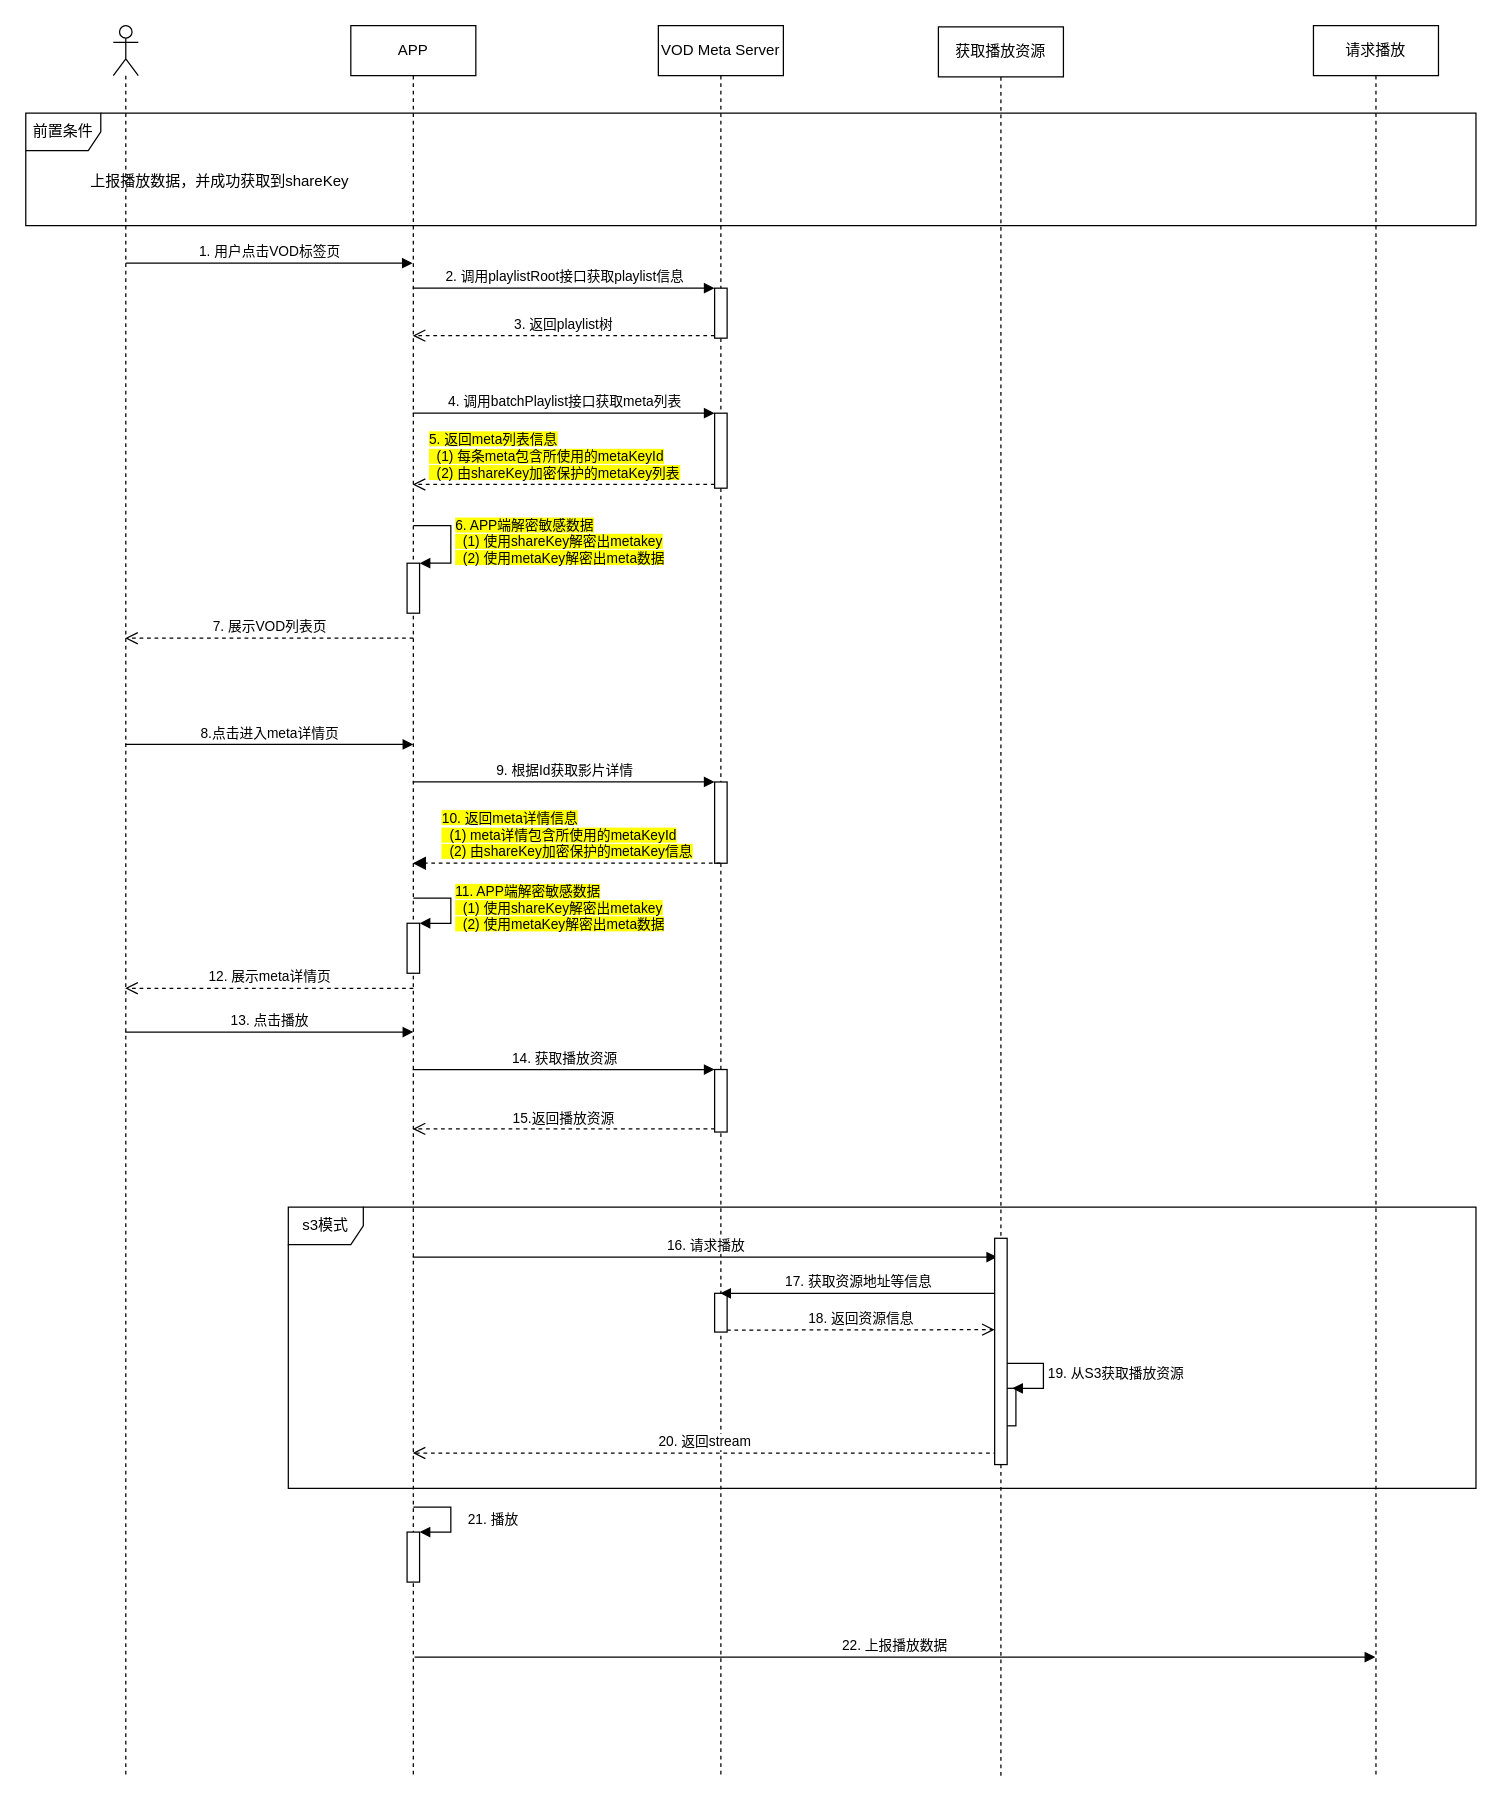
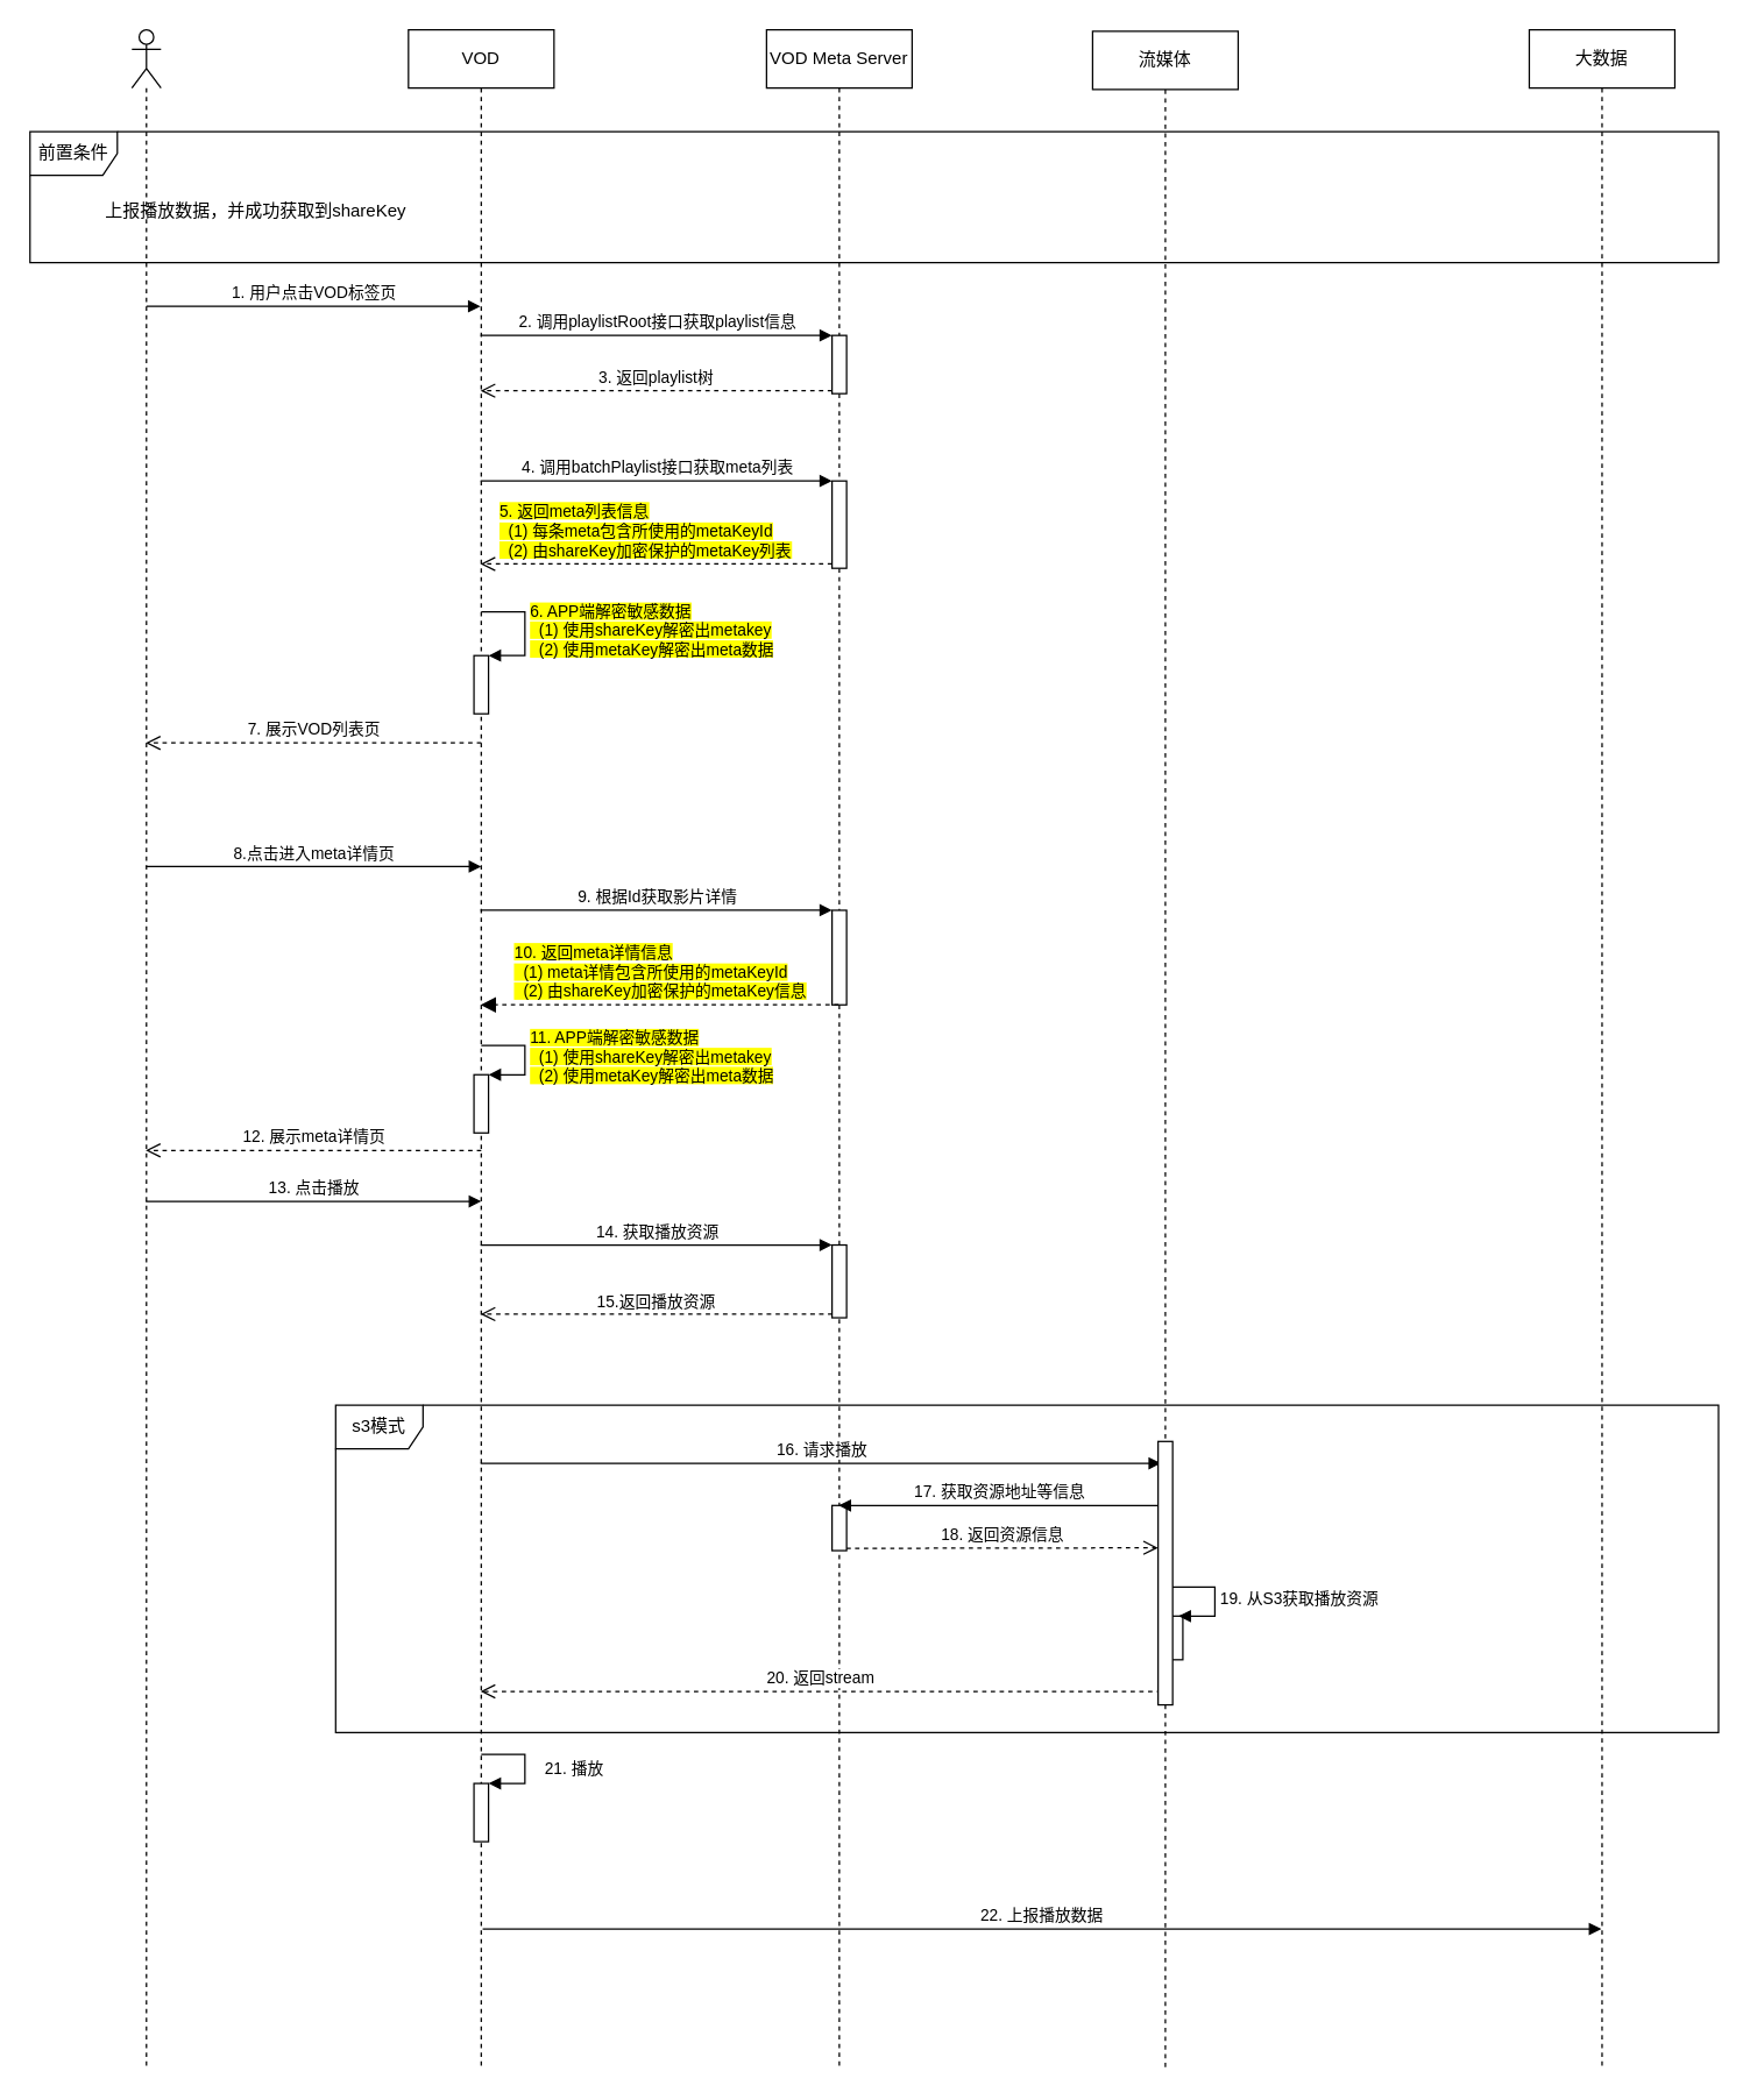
  <mxCell id="0" />
  <mxCell id="1" parent="0" />
  <mxCell id="2" value="s3模式" style="shape=umlFrame;whiteSpace=wrap;html=1;" vertex="1" parent="1"><mxGeometry x="230" y="965" width="950" height="225" as="geometry" /></mxCell>
- <mxCell id="3" value="APP" style="shape=umlLifeline;perimeter=lifelinePerimeter;whiteSpace=wrap;html=1;container=1;collapsible=0;recursiveResize=0;outlineConnect=0;" vertex="1" parent="1"><mxGeometry x="280" y="20" width="100" height="1400" as="geometry" /></mxCell>
+ <mxCell id="3" value="VOD" style="shape=umlLifeline;perimeter=lifelinePerimeter;whiteSpace=wrap;html=1;container=1;collapsible=0;recursiveResize=0;outlineConnect=0;" vertex="1" parent="1"><mxGeometry x="280" y="20" width="100" height="1400" as="geometry" /></mxCell>
  <mxCell id="4" value="8.点击进入meta详情页" style="html=1;verticalAlign=bottom;endArrow=block;labelBackgroundColor=#FFFFFF;curved=1;" edge="1" parent="3" source="29"><mxGeometry width="80" relative="1" as="geometry"><mxPoint x="-50" y="575" as="sourcePoint" /><mxPoint x="50" y="575" as="targetPoint" /></mxGeometry></mxCell>
  <mxCell id="5" value="" style="html=1;points=[];perimeter=orthogonalPerimeter;" vertex="1" parent="3"><mxGeometry x="45" y="718" width="10" height="40" as="geometry" /></mxCell>
  <mxCell id="6" value="&lt;span style=&quot;background-color: rgb(255, 255, 0);&quot;&gt;11. APP端解密敏感数据&lt;br&gt;&amp;nbsp; (1) 使用shareKey解密出metakey&lt;br&gt;&amp;nbsp; (2) 使用metaKey解密出meta数据&lt;/span&gt;" style="edgeStyle=orthogonalEdgeStyle;html=1;align=left;spacingLeft=2;endArrow=block;rounded=0;entryX=1;entryY=0;labelBackgroundColor=#FFFFFF;" edge="1" parent="3" target="5"><mxGeometry relative="1" as="geometry"><mxPoint x="50" y="698" as="sourcePoint" /><Array as="points"><mxPoint x="80" y="698" /></Array></mxGeometry></mxCell>
  <mxCell id="7" value="" style="html=1;points=[];perimeter=orthogonalPerimeter;" vertex="1" parent="3"><mxGeometry x="45" y="1205" width="10" height="40" as="geometry" /></mxCell>
  <mxCell id="8" value="21. 播放" style="edgeStyle=orthogonalEdgeStyle;html=1;align=left;spacingLeft=2;endArrow=block;rounded=0;entryX=1;entryY=0;labelBackgroundColor=#FFFFFF;" edge="1" parent="3" target="7"><mxGeometry x="0.067" y="10" relative="1" as="geometry"><mxPoint x="50" y="1185" as="sourcePoint" /><Array as="points"><mxPoint x="80" y="1185" /></Array><mxPoint as="offset" /></mxGeometry></mxCell>
  <mxCell id="9" value="22. 上报播放数据" style="html=1;verticalAlign=bottom;endArrow=block;labelBackgroundColor=#FFFFFF;curved=1;" edge="1" parent="3"><mxGeometry width="80" relative="1" as="geometry"><mxPoint x="51" y="1305" as="sourcePoint" /><mxPoint x="819.5" y="1305" as="targetPoint" /></mxGeometry></mxCell>
  <mxCell id="10" value="" style="html=1;points=[];perimeter=orthogonalPerimeter;" vertex="1" parent="3"><mxGeometry x="45" y="430" width="10" height="40" as="geometry" /></mxCell>
  <mxCell id="11" value="&lt;span style=&quot;background-color: rgb(255, 255, 0);&quot;&gt;6. APP端解密敏感数据&lt;br&gt;&amp;nbsp; (1) 使用shareKey解密出metakey&lt;br&gt;&amp;nbsp; (2) 使用metaKey解密出meta数据&lt;/span&gt;" style="edgeStyle=orthogonalEdgeStyle;html=1;align=left;spacingLeft=2;endArrow=block;rounded=0;entryX=1;entryY=0;" edge="1" target="10" parent="3"><mxGeometry relative="1" as="geometry"><mxPoint x="50" y="400" as="sourcePoint" /><Array as="points"><mxPoint x="80" y="400" /><mxPoint x="80" y="430" /></Array></mxGeometry></mxCell>
  <mxCell id="12" value="VOD Meta Server" style="shape=umlLifeline;perimeter=lifelinePerimeter;whiteSpace=wrap;html=1;container=1;collapsible=0;recursiveResize=0;outlineConnect=0;" vertex="1" parent="1"><mxGeometry x="526" y="20" width="100" height="1400" as="geometry" /></mxCell>
  <mxCell id="13" value="" style="html=1;points=[];perimeter=orthogonalPerimeter;" vertex="1" parent="12"><mxGeometry x="45" y="605" width="10" height="65" as="geometry" /></mxCell>
  <mxCell id="14" value="" style="html=1;points=[];perimeter=orthogonalPerimeter;" vertex="1" parent="12"><mxGeometry x="45" y="835" width="10" height="50" as="geometry" /></mxCell>
  <mxCell id="15" value="" style="html=1;points=[];perimeter=orthogonalPerimeter;" vertex="1" parent="12"><mxGeometry x="45" y="1014" width="10" height="31" as="geometry" /></mxCell>
  <mxCell id="16" value="" style="html=1;points=[];perimeter=orthogonalPerimeter;" vertex="1" parent="12"><mxGeometry x="45" y="210" width="10" height="40" as="geometry" /></mxCell>
  <mxCell id="17" value="" style="html=1;points=[];perimeter=orthogonalPerimeter;" vertex="1" parent="12"><mxGeometry x="45" y="310" width="10" height="60" as="geometry" /></mxCell>
  <mxCell id="18" value="前置条件" style="shape=umlFrame;whiteSpace=wrap;html=1;" vertex="1" parent="1"><mxGeometry x="20" y="90" width="1160" height="90" as="geometry" /></mxCell>
  <mxCell id="19" value="9. 根据Id获取影片详情" style="html=1;verticalAlign=bottom;endArrow=block;entryX=0;entryY=0;labelBackgroundColor=#FFFFFF;curved=1;" edge="1" parent="1" target="13"><mxGeometry relative="1" as="geometry"><mxPoint x="329.5" y="625" as="sourcePoint" /></mxGeometry></mxCell>
  <mxCell id="20" value="&lt;div style=&quot;text-align: left;&quot;&gt;&lt;span style=&quot;background-color: rgb(255, 255, 0);&quot;&gt;10. 返回meta详情信息&lt;/span&gt;&lt;/div&gt;&lt;div style=&quot;text-align: left;&quot;&gt;&lt;span style=&quot;background-color: rgb(255, 255, 0);&quot;&gt;&amp;nbsp; (1) meta详情包含所使用的metaKeyId&lt;/span&gt;&lt;/div&gt;&lt;div style=&quot;text-align: left;&quot;&gt;&lt;span style=&quot;background-color: rgb(255, 255, 0);&quot;&gt;&amp;nbsp; (2) 由shareKey加密保护的metaKey信息&lt;/span&gt;&lt;/div&gt;" style="html=1;verticalAlign=bottom;endArrow=block;dashed=1;endSize=8;labelBackgroundColor=#FFFFFF;curved=1;" edge="1" parent="1" source="12" target="3"><mxGeometry relative="1" as="geometry"><mxPoint x="329.5" y="675" as="targetPoint" /><mxPoint x="559.5" y="675" as="sourcePoint" /><Array as="points"><mxPoint x="450" y="690" /></Array></mxGeometry></mxCell>
  <mxCell id="21" value="13. 点击播放" style="html=1;verticalAlign=bottom;endArrow=block;labelBackgroundColor=#FFFFFF;curved=1;" edge="1" parent="1" source="29"><mxGeometry width="80" relative="1" as="geometry"><mxPoint x="230" y="825" as="sourcePoint" /><mxPoint x="330" y="825" as="targetPoint" /></mxGeometry></mxCell>
  <mxCell id="22" value="14. 获取播放资源" style="html=1;verticalAlign=bottom;endArrow=block;entryX=0;entryY=0;labelBackgroundColor=#FFFFFF;curved=1;" edge="1" parent="1" target="14"><mxGeometry relative="1" as="geometry"><mxPoint x="329.5" y="855" as="sourcePoint" /></mxGeometry></mxCell>
  <mxCell id="23" value="15.返回播放资源" style="html=1;verticalAlign=bottom;endArrow=open;dashed=1;endSize=8;exitX=0;exitY=0.95;labelBackgroundColor=#FFFFFF;curved=1;" edge="1" parent="1" source="14"><mxGeometry relative="1" as="geometry"><mxPoint x="329.5" y="902.5" as="targetPoint" /></mxGeometry></mxCell>
  <mxCell id="24" value="16. 请求播放" style="html=1;verticalAlign=bottom;endArrow=block;entryX=0;entryY=0;labelBackgroundColor=#FFFFFF;curved=1;" edge="1" parent="1"><mxGeometry relative="1" as="geometry"><mxPoint x="329.5" y="1005" as="sourcePoint" /><mxPoint x="797" y="1005" as="targetPoint" /></mxGeometry></mxCell>
  <mxCell id="25" value="20. 返回stream" style="html=1;verticalAlign=bottom;endArrow=open;dashed=1;endSize=8;exitX=0;exitY=0.95;labelBackgroundColor=#FFFFFF;curved=1;" edge="1" parent="1" target="3"><mxGeometry relative="1" as="geometry"><mxPoint x="329.5" y="1138" as="targetPoint" /><mxPoint x="797" y="1161.75" as="sourcePoint" /></mxGeometry></mxCell>
  <mxCell id="26" value="17. 获取资源地址等信息" style="html=1;verticalAlign=bottom;endArrow=block;labelBackgroundColor=#FFFFFF;curved=1;exitX=-0.1;exitY=0.176;exitDx=0;exitDy=0;exitPerimeter=0;" edge="1" parent="1" target="12"><mxGeometry relative="1" as="geometry"><mxPoint x="796" y="1034.04" as="sourcePoint" /><mxPoint x="566" y="1034" as="targetPoint" /></mxGeometry></mxCell>
  <mxCell id="27" value="18. 返回资源信息" style="html=1;verticalAlign=bottom;endArrow=open;dashed=1;endSize=8;exitX=1;exitY=0.95;labelBackgroundColor=#FFFFFF;curved=1;entryX=-0.2;entryY=0.352;entryDx=0;entryDy=0;entryPerimeter=0;" edge="1" parent="1" source="15"><mxGeometry x="0.004" relative="1" as="geometry"><mxPoint x="795" y="1063.08" as="targetPoint" /><mxPoint as="offset" /></mxGeometry></mxCell>
- <mxCell id="28" value="请求播放" style="shape=umlLifeline;perimeter=lifelinePerimeter;whiteSpace=wrap;html=1;container=1;collapsible=0;recursiveResize=0;outlineConnect=0;" vertex="1" parent="1"><mxGeometry x="1050" y="20" width="100" height="1400" as="geometry" /></mxCell>
+ <mxCell id="28" value="大数据" style="shape=umlLifeline;perimeter=lifelinePerimeter;whiteSpace=wrap;html=1;container=1;collapsible=0;recursiveResize=0;outlineConnect=0;" vertex="1" parent="1"><mxGeometry x="1050" y="20" width="100" height="1400" as="geometry" /></mxCell>
  <mxCell id="29" value="" style="shape=umlLifeline;participant=umlActor;perimeter=lifelinePerimeter;whiteSpace=wrap;html=1;container=1;collapsible=0;recursiveResize=0;verticalAlign=top;spacingTop=36;outlineConnect=0;" vertex="1" parent="1"><mxGeometry x="90" y="20" width="20" height="1400" as="geometry" /></mxCell>
  <mxCell id="30" value="1. 用户点击VOD标签页" style="html=1;verticalAlign=bottom;endArrow=block;rounded=0;" edge="1" parent="29" target="3"><mxGeometry width="80" relative="1" as="geometry"><mxPoint x="10" y="190" as="sourcePoint" /><mxPoint x="90" y="190" as="targetPoint" /></mxGeometry></mxCell>
  <mxCell id="31" value="上报播放数据，并成功获取到shareKey" style="text;html=1;strokeColor=none;fillColor=none;align=left;verticalAlign=middle;whiteSpace=wrap;rounded=0;" vertex="1" parent="1"><mxGeometry x="70" y="130" width="840" height="30" as="geometry" /></mxCell>
  <mxCell id="32" value="2. 调用playlistRoot接口获取playlist信息" style="html=1;verticalAlign=bottom;endArrow=block;entryX=0;entryY=0;rounded=0;" edge="1" target="16" parent="1" source="3"><mxGeometry relative="1" as="geometry"><mxPoint x="485" y="230" as="sourcePoint" /></mxGeometry></mxCell>
  <mxCell id="33" value="3. 返回playlist树" style="html=1;verticalAlign=bottom;endArrow=open;dashed=1;endSize=8;exitX=0;exitY=0.95;rounded=0;" edge="1" source="16" parent="1" target="3"><mxGeometry relative="1" as="geometry"><mxPoint x="485" y="306" as="targetPoint" /></mxGeometry></mxCell>
  <mxCell id="34" value="4. 调用batchPlaylist接口获取meta列表" style="html=1;verticalAlign=bottom;endArrow=block;entryX=0;entryY=0;rounded=0;" edge="1" target="17" parent="1" source="3"><mxGeometry relative="1" as="geometry"><mxPoint x="485" y="310" as="sourcePoint" /></mxGeometry></mxCell>
  <mxCell id="35" value="&lt;span style=&quot;background-color: rgb(255, 255, 0);&quot;&gt;5. 返回meta列表信息&lt;br&gt;&amp;nbsp; (1) 每条meta包含所使用的metaKeyId&lt;br&gt;&amp;nbsp; (2) 由shareKey加密保护的metaKey列表&lt;/span&gt;" style="html=1;verticalAlign=bottom;endArrow=open;dashed=1;endSize=8;exitX=0;exitY=0.95;rounded=0;align=left;" edge="1" source="17" parent="1" target="3"><mxGeometry x="0.907" relative="1" as="geometry"><mxPoint x="485" y="386" as="targetPoint" /><mxPoint as="offset" /></mxGeometry></mxCell>
  <mxCell id="36" value="7. 展示VOD列表页" style="html=1;verticalAlign=bottom;endArrow=open;dashed=1;endSize=8;rounded=0;" edge="1" parent="1" target="29"><mxGeometry relative="1" as="geometry"><mxPoint x="330" y="510" as="sourcePoint" /><mxPoint x="250" y="510" as="targetPoint" /></mxGeometry></mxCell>
  <mxCell id="37" value="12. 展示meta详情页" style="html=1;verticalAlign=bottom;endArrow=open;dashed=1;endSize=8;rounded=0;" edge="1" parent="1" target="29"><mxGeometry relative="1" as="geometry"><mxPoint x="330" y="790" as="sourcePoint" /><mxPoint x="250" y="790" as="targetPoint" /></mxGeometry></mxCell>
  <mxCell id="38" value="" style="html=1;points=[];perimeter=orthogonalPerimeter;" vertex="1" parent="1"><mxGeometry x="802" y="1110" width="10" height="30" as="geometry" /></mxCell>
  <mxCell id="39" value="19. 从S3获取播放资源" style="edgeStyle=orthogonalEdgeStyle;html=1;align=left;spacingLeft=2;endArrow=block;rounded=0;entryX=1;entryY=0;" edge="1" parent="1"><mxGeometry relative="1" as="geometry"><mxPoint x="804" y="1090" as="sourcePoint" /><Array as="points"><mxPoint x="834" y="1090" /></Array><mxPoint x="809" y="1110" as="targetPoint" /></mxGeometry></mxCell>
- <mxCell id="40" value="获取播放资源" style="shape=umlLifeline;perimeter=lifelinePerimeter;whiteSpace=wrap;html=1;container=1;collapsible=0;recursiveResize=0;outlineConnect=0;" vertex="1" parent="1"><mxGeometry x="750" y="21" width="100" height="1400" as="geometry" /></mxCell>
+ <mxCell id="40" value="流媒体" style="shape=umlLifeline;perimeter=lifelinePerimeter;whiteSpace=wrap;html=1;container=1;collapsible=0;recursiveResize=0;outlineConnect=0;" vertex="1" parent="1"><mxGeometry x="750" y="21" width="100" height="1400" as="geometry" /></mxCell>
  <mxCell id="41" value="" style="html=1;points=[];perimeter=orthogonalPerimeter;" vertex="1" parent="40"><mxGeometry x="45" y="969" width="10" height="181" as="geometry" /></mxCell>
